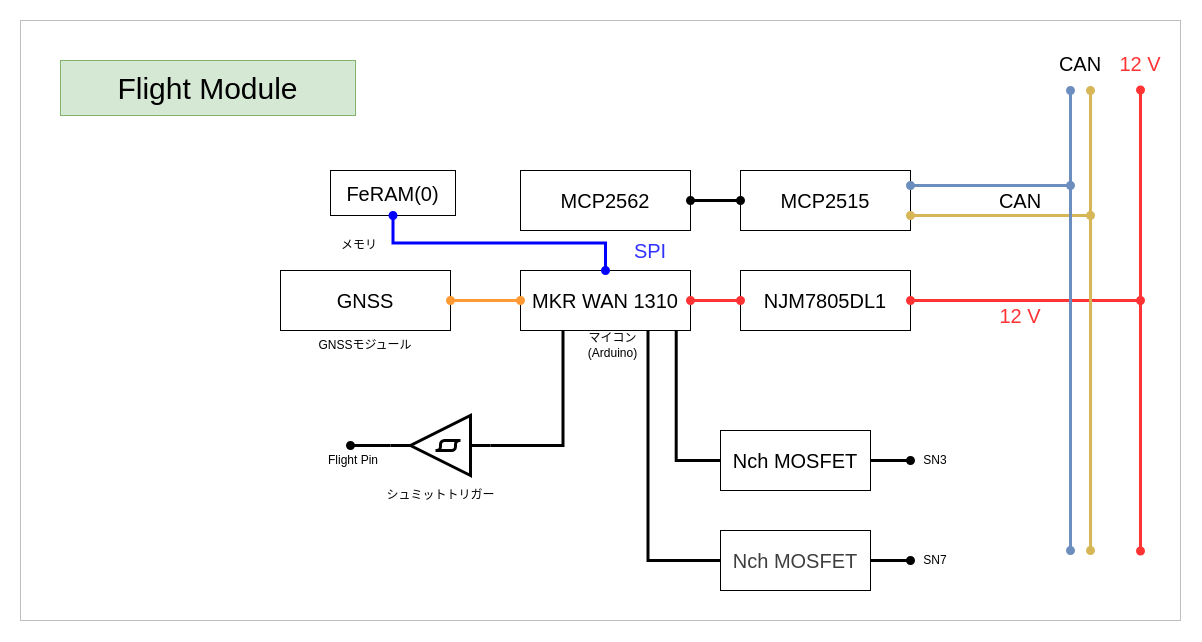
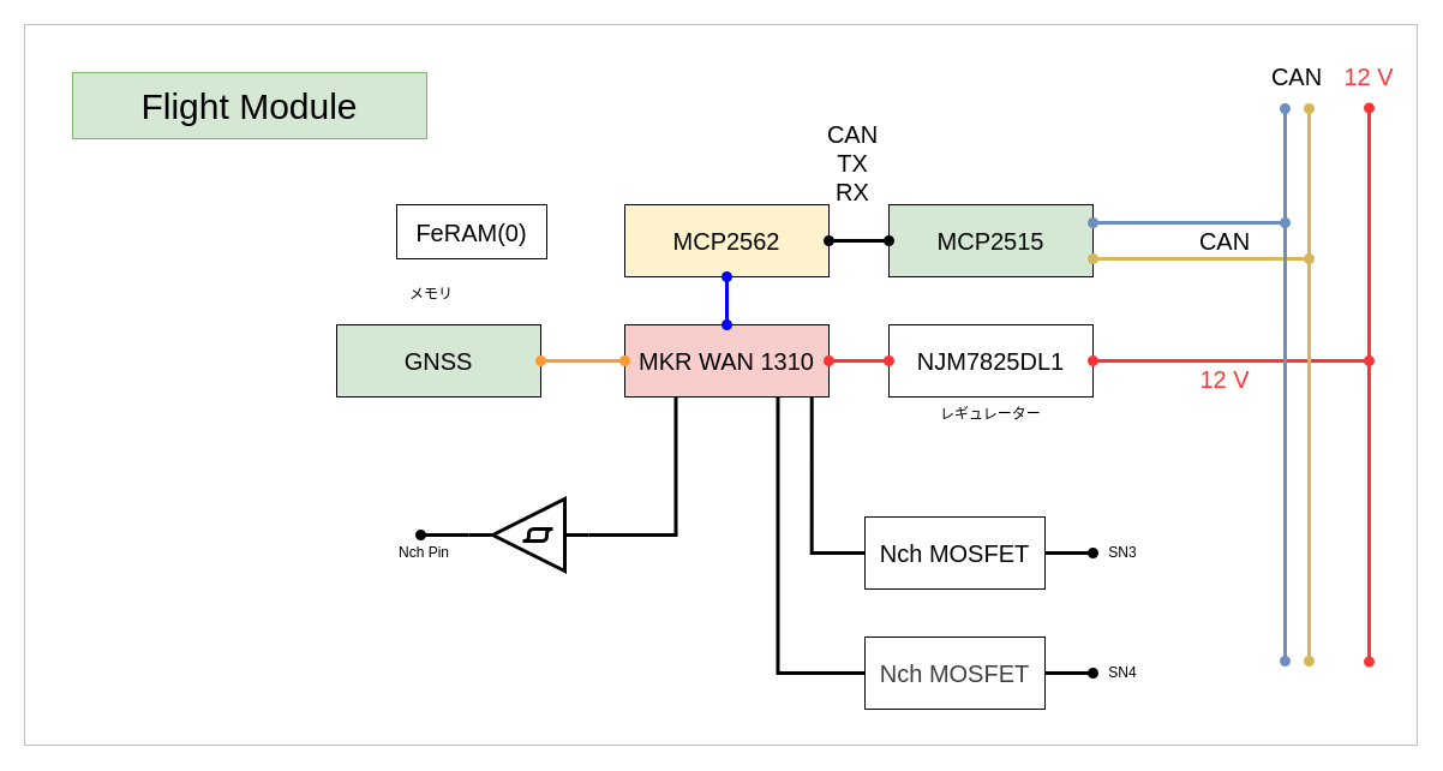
  <mxCell id="0" />
  <mxCell id="1" parent="0" />
  <mxCell id="2" value="" style="rounded=0;whiteSpace=wrap;html=1;strokeColor=#BEBEBE;movable=0;resizable=0;rotatable=0;deletable=0;editable=0;locked=1;connectable=0;" parent="1" vertex="1"><mxGeometry y="20" width="1160" height="600" as="geometry" x="20" /></mxCell>
  <mxCell id="3" value="&lt;font style=&quot;font-size: 30px;&quot;&gt;Flight Module&lt;/font&gt;" style="text;html=1;align=center;verticalAlign=middle;whiteSpace=wrap;rounded=0;fillColor=#d5e8d4;strokeColor=#82b366;" parent="1" vertex="1"><mxGeometry x="60" y="60" width="295" height="55" as="geometry" /></mxCell>
- <mxCell id="4" value="&lt;font style=&quot;font-size: 20px;&quot;&gt;MKR WAN 1310&lt;/font&gt;" style="rounded=0;whiteSpace=wrap;html=1;" parent="1" vertex="1"><mxGeometry x="520" y="270" width="170" height="60" as="geometry" /></mxCell>
- <mxCell id="5" value="マイコン (Arduino)" style="text;html=1;align=center;verticalAlign=middle;whiteSpace=wrap;rounded=0;" parent="1" vertex="1"><mxGeometry x="565" y="330" width="95" height="30" as="geometry" /></mxCell>
- <mxCell id="6" value="&lt;font style=&quot;font-size: 20px;&quot;&gt;NJM7805DL1&lt;/font&gt;" style="rounded=0;whiteSpace=wrap;html=1;" parent="1" vertex="1"><mxGeometry x="740" y="270" width="170" height="60" as="geometry" /></mxCell>
- <mxCell id="8" value="&lt;span style=&quot;font-size: 20px;&quot;&gt;MCP2515&lt;/span&gt;" style="rounded=0;whiteSpace=wrap;html=1;" parent="1" vertex="1"><mxGeometry x="740" y="170" width="170" height="60" as="geometry" /></mxCell>
- <mxCell id="9" value="&lt;span style=&quot;font-size: 20px;&quot;&gt;MCP2562&lt;/span&gt;" style="rounded=0;whiteSpace=wrap;html=1;" parent="1" vertex="1"><mxGeometry x="520" y="170" width="170" height="60" as="geometry" /></mxCell>
+ <mxCell id="4" value="&lt;font style=&quot;font-size: 20px;&quot;&gt;MKR WAN 1310&lt;/font&gt;" style="rounded=0;whiteSpace=wrap;html=1;fillColor=#f8cecc;" parent="1" vertex="1"><mxGeometry x="520" y="270" width="170" height="60" as="geometry" /></mxCell>
+ <mxCell id="6" value="&lt;font style=&quot;font-size: 20px;&quot;&gt;NJM7825DL1&lt;/font&gt;" style="rounded=0;whiteSpace=wrap;html=1;" parent="1" vertex="1"><mxGeometry x="740" y="270" width="170" height="60" as="geometry" /></mxCell>
+ <mxCell id="7" value="レギュレーター" style="text;html=1;align=center;verticalAlign=middle;whiteSpace=wrap;rounded=0;" parent="1" vertex="1"><mxGeometry x="740" y="330" width="170" height="30" as="geometry" /></mxCell>
+ <mxCell id="8" value="&lt;span style=&quot;font-size: 20px;&quot;&gt;MCP2515&lt;/span&gt;" style="rounded=0;whiteSpace=wrap;html=1;fillColor=#d5e8d4;" parent="1" vertex="1"><mxGeometry x="740" y="170" width="170" height="60" as="geometry" /></mxCell>
+ <mxCell id="9" value="&lt;span style=&quot;font-size: 20px;&quot;&gt;MCP2562&lt;/span&gt;" style="rounded=0;whiteSpace=wrap;html=1;fillColor=#fff2cc;" parent="1" vertex="1"><mxGeometry x="520" y="170" width="170" height="60" as="geometry" /></mxCell>
+ <mxCell id="10" value="" style="endArrow=oval;html=1;entryX=0.5;entryY=1;entryDx=0;entryDy=0;exitX=0.5;exitY=0;exitDx=0;exitDy=0;strokeWidth=3;startArrow=oval;startFill=1;endFill=1;strokeColor=#0000FF;" parent="1" source="4" target="9" edge="1"><mxGeometry width="50" height="50" relative="1" as="geometry"><mxPoint x="590" y="280" as="sourcePoint" /><mxPoint x="630" y="240" as="targetPoint" /></mxGeometry></mxCell>
  <mxCell id="11" value="" style="endArrow=oval;html=1;strokeWidth=3;startArrow=oval;startFill=1;endFill=1;" parent="1" source="9" edge="1"><mxGeometry width="50" height="50" relative="1" as="geometry"><mxPoint x="690" y="250" as="sourcePoint" /><mxPoint x="740" y="200" as="targetPoint" /></mxGeometry></mxCell>
- <mxCell id="12" value="&lt;font style=&quot;color: rgb(51, 51, 255); font-size: 20px;&quot;&gt;SPI&lt;/font&gt;" style="text;html=1;align=center;verticalAlign=middle;whiteSpace=wrap;rounded=0;" parent="1" vertex="1"><mxGeometry x="620" y="230" width="60" height="40" as="geometry" /></mxCell>
+ <mxCell id="13" value="&lt;font style=&quot;font-size: 20px; color: rgb(0, 0, 0);&quot;&gt;CAN TX RX&lt;/font&gt;" style="text;html=1;align=center;verticalAlign=middle;whiteSpace=wrap;rounded=0;" parent="1" vertex="1"><mxGeometry x="680" y="100" width="60" height="70" as="geometry" /></mxCell>
  <mxCell id="14" value="" style="endArrow=oval;html=1;entryX=1;entryY=0.5;entryDx=0;entryDy=0;startArrow=oval;startFill=1;strokeWidth=3;strokeColor=#FF3333;endFill=1;" parent="1" target="6" edge="1"><mxGeometry width="50" height="50" relative="1" as="geometry"><mxPoint x="1140" y="300" as="sourcePoint" /><mxPoint x="1060" y="380" as="targetPoint" /></mxGeometry></mxCell>
  <mxCell id="15" value="&lt;font style=&quot;font-size: 20px; color: rgb(255, 51, 51);&quot;&gt;12 V&lt;/font&gt;" style="text;html=1;align=center;verticalAlign=middle;whiteSpace=wrap;rounded=0;" parent="1" vertex="1"><mxGeometry x="990" y="300" width="60" height="30" as="geometry" /></mxCell>
  <mxCell id="16" value="" style="endArrow=oval;html=1;entryX=1;entryY=0.25;entryDx=0;entryDy=0;strokeWidth=3;fillColor=#dae8fc;strokeColor=#6c8ebf;startArrow=oval;startFill=1;endFill=1;" parent="1" target="8" edge="1"><mxGeometry width="50" height="50" relative="1" as="geometry"><mxPoint x="1070" y="185" as="sourcePoint" /><mxPoint x="810" y="250" as="targetPoint" /></mxGeometry></mxCell>
  <mxCell id="17" value="" style="endArrow=oval;html=1;entryX=1;entryY=0.75;entryDx=0;entryDy=0;strokeWidth=3;fillColor=#fff2cc;strokeColor=#d6b656;startArrow=oval;startFill=1;endFill=1;" parent="1" target="8" edge="1"><mxGeometry width="50" height="50" relative="1" as="geometry"><mxPoint x="1090" y="215" as="sourcePoint" /><mxPoint x="920" y="195" as="targetPoint" /></mxGeometry></mxCell>
- <mxCell id="18" value="&lt;span style=&quot;font-size: 20px;&quot;&gt;GNSS&lt;/span&gt;" style="rounded=0;whiteSpace=wrap;html=1;" parent="1" vertex="1"><mxGeometry x="280" y="270" width="170" height="60" as="geometry" /></mxCell>
+ <mxCell id="18" value="&lt;span style=&quot;font-size: 20px;&quot;&gt;GNSS&lt;/span&gt;" style="rounded=0;whiteSpace=wrap;html=1;fillColor=#d5e8d4;" parent="1" vertex="1"><mxGeometry x="280" y="270" width="170" height="60" as="geometry" /></mxCell>
  <mxCell id="19" style="edgeStyle=none;html=1;strokeWidth=3;rounded=0;curved=0;startArrow=oval;startFill=1;endArrow=oval;endFill=1;fillColor=#ffe6cc;strokeColor=#FF9933;exitX=1;exitY=0.5;exitDx=0;exitDy=0;" parent="1" source="18" edge="1"><mxGeometry relative="1" as="geometry"><mxPoint x="470" y="300" as="sourcePoint" /><mxPoint x="520" y="300" as="targetPoint" /></mxGeometry></mxCell>
  <mxCell id="20" value="&lt;font style=&quot;font-size: 20px; color: rgb(0, 0, 0);&quot;&gt;CAN&lt;/font&gt;" style="text;html=1;align=center;verticalAlign=middle;whiteSpace=wrap;rounded=0;" parent="1" vertex="1"><mxGeometry x="990" y="185" width="60" height="30" as="geometry" /></mxCell>
  <mxCell id="21" value="&lt;font style=&quot;font-size: 20px;&quot;&gt;FeRAM(0)&lt;/font&gt;" style="rounded=0;whiteSpace=wrap;html=1;" parent="1" vertex="1"><mxGeometry x="330" y="170" width="125" height="45" as="geometry" /></mxCell>
- <mxCell id="22" value="GNSSモジュール" style="text;html=1;align=center;verticalAlign=middle;whiteSpace=wrap;rounded=0;" parent="1" vertex="1"><mxGeometry x="280" y="330" width="170" height="30" as="geometry" /></mxCell>
  <mxCell id="23" value="メモリ" style="text;html=1;align=center;verticalAlign=middle;whiteSpace=wrap;rounded=0;" parent="1" vertex="1"><mxGeometry x="330" y="230" width="57.5" height="30" as="geometry" /></mxCell>
  <mxCell id="24" value="" style="endArrow=oval;html=1;strokeWidth=3;fillColor=#dae8fc;strokeColor=#6c8ebf;startArrow=oval;startFill=1;endFill=1;" parent="1" edge="1"><mxGeometry width="50" height="50" relative="1" as="geometry"><mxPoint x="1070" y="90" as="sourcePoint" /><mxPoint x="1070" y="550" as="targetPoint" /></mxGeometry></mxCell>
  <mxCell id="25" value="" style="endArrow=oval;html=1;strokeWidth=3;fillColor=#fff2cc;strokeColor=#d6b656;startArrow=oval;startFill=1;endFill=1;" parent="1" edge="1"><mxGeometry width="50" height="50" relative="1" as="geometry"><mxPoint x="1090" y="90" as="sourcePoint" /><mxPoint x="1090" y="550" as="targetPoint" /></mxGeometry></mxCell>
  <mxCell id="26" value="" style="endArrow=oval;html=1;entryX=1;entryY=0.5;entryDx=0;entryDy=0;startArrow=oval;startFill=1;strokeWidth=3;strokeColor=#FF3333;endFill=1;" parent="1" edge="1"><mxGeometry width="50" height="50" relative="1" as="geometry"><mxPoint x="1140" y="550.553" as="sourcePoint" /><mxPoint x="1140" y="89.45" as="targetPoint" /></mxGeometry></mxCell>
  <mxCell id="27" value="&lt;font style=&quot;font-size: 20px; color: rgb(0, 0, 0);&quot;&gt;CAN&lt;/font&gt;" style="text;html=1;align=center;verticalAlign=middle;whiteSpace=wrap;rounded=0;" parent="1" vertex="1"><mxGeometry x="1050" y="50" width="60" height="25" as="geometry" /></mxCell>
  <mxCell id="28" value="&lt;font style=&quot;font-size: 20px; color: rgb(255, 51, 51);&quot;&gt;12 V&lt;/font&gt;" style="text;html=1;align=center;verticalAlign=middle;whiteSpace=wrap;rounded=0;" parent="1" vertex="1"><mxGeometry x="1110" y="47.5" width="60" height="30" as="geometry" /></mxCell>
  <mxCell id="29" style="edgeStyle=none;html=1;entryX=0;entryY=0.5;entryDx=0;entryDy=0;strokeWidth=3;startArrow=oval;startFill=1;endArrow=oval;endFill=1;strokeColor=#FF3333;" parent="1" edge="1"><mxGeometry relative="1" as="geometry"><mxPoint x="690" y="300" as="sourcePoint" /><mxPoint x="740" y="300" as="targetPoint" /></mxGeometry></mxCell>
  <mxCell id="30" value="&lt;font style=&quot;font-size: 20px;&quot;&gt;Nch MOSFET&lt;/font&gt;" style="rounded=0;whiteSpace=wrap;html=1;" parent="1" vertex="1"><mxGeometry x="720" y="430" width="150" height="60" as="geometry" /></mxCell>
  <mxCell id="31" value="&lt;span style=&quot;color: rgb(63, 63, 63); font-size: 20px;&quot;&gt;Nch MOSFET&lt;/span&gt;" style="rounded=0;whiteSpace=wrap;html=1;" parent="1" vertex="1"><mxGeometry x="720" y="530" width="150" height="60" as="geometry" /></mxCell>
  <mxCell id="32" value="" style="endArrow=none;html=1;entryX=0.916;entryY=1.007;entryDx=0;entryDy=0;exitX=0;exitY=0.5;exitDx=0;exitDy=0;entryPerimeter=0;edgeStyle=orthogonalEdgeStyle;strokeColor=default;strokeWidth=3;rounded=0;curved=0;" parent="1" source="30" target="4" edge="1"><mxGeometry width="50" height="50" relative="1" as="geometry"><mxPoint x="790" y="420" as="sourcePoint" /><mxPoint x="840" y="370" as="targetPoint" /></mxGeometry></mxCell>
  <mxCell id="33" value="" style="endArrow=none;html=1;entryX=0.75;entryY=1;entryDx=0;entryDy=0;exitX=0;exitY=0.5;exitDx=0;exitDy=0;edgeStyle=orthogonalEdgeStyle;strokeColor=default;strokeWidth=3;rounded=0;curved=0;" parent="1" source="31" target="4" edge="1"><mxGeometry width="50" height="50" relative="1" as="geometry"><mxPoint x="790" y="440" as="sourcePoint" /><mxPoint x="686" y="340" as="targetPoint" /></mxGeometry></mxCell>
  <mxCell id="34" value="" style="endArrow=none;html=1;entryX=1;entryY=0.5;entryDx=0;entryDy=0;startArrow=oval;startFill=1;strokeWidth=3;" parent="1" target="30" edge="1"><mxGeometry width="50" height="50" relative="1" as="geometry"><mxPoint x="910" y="460" as="sourcePoint" /><mxPoint x="840" y="390" as="targetPoint" /></mxGeometry></mxCell>
  <mxCell id="35" value="" style="endArrow=none;html=1;entryX=1;entryY=0.5;entryDx=0;entryDy=0;startArrow=oval;startFill=1;strokeWidth=3;" parent="1" target="31" edge="1"><mxGeometry width="50" height="50" relative="1" as="geometry"><mxPoint x="910" y="560" as="sourcePoint" /><mxPoint x="880" y="470" as="targetPoint" /></mxGeometry></mxCell>
  <mxCell id="36" value="SN3" style="text;html=1;align=center;verticalAlign=middle;whiteSpace=wrap;rounded=0;" parent="1" vertex="1"><mxGeometry x="910" y="445" width="50" height="30" as="geometry" /></mxCell>
- <mxCell id="37" value="SN7" style="text;html=1;align=center;verticalAlign=middle;whiteSpace=wrap;rounded=0;" parent="1" vertex="1"><mxGeometry x="910" y="545" width="50" height="30" as="geometry" /></mxCell>
- <mxCell id="38" value="" style="endArrow=oval;html=1;entryX=0.5;entryY=1;entryDx=0;entryDy=0;exitX=0.5;exitY=0;exitDx=0;exitDy=0;strokeWidth=3;startArrow=oval;startFill=1;endFill=1;strokeColor=#0000FF;edgeStyle=orthogonalEdgeStyle;rounded=0;curved=0;" edge="1" parent="1" source="4" target="21"><mxGeometry width="50" height="50" relative="1" as="geometry"><mxPoint x="615" y="280" as="sourcePoint" /><mxPoint x="615" y="240" as="targetPoint" /></mxGeometry></mxCell>
+ <mxCell id="37" value="SN4" style="text;html=1;align=center;verticalAlign=middle;whiteSpace=wrap;rounded=0;" parent="1" vertex="1"><mxGeometry x="910" y="545" width="50" height="30" as="geometry" /></mxCell>
  <mxCell id="39" value="" style="verticalLabelPosition=bottom;shadow=0;dashed=0;align=center;html=1;verticalAlign=top;shape=mxgraph.electrical.logic_gates.schmitt_trigger;rotation=-180;strokeWidth=3;" vertex="1" parent="1"><mxGeometry x="390" y="415" width="100" height="60" as="geometry" /></mxCell>
  <mxCell id="40" value="" style="endArrow=none;html=1;entryX=0.25;entryY=1;entryDx=0;entryDy=0;exitX=0;exitY=0.5;exitDx=0;exitDy=0;exitPerimeter=0;edgeStyle=orthogonalEdgeStyle;rounded=0;curved=0;strokeWidth=3;" edge="1" parent="1" source="39" target="4"><mxGeometry width="50" height="50" relative="1" as="geometry"><mxPoint x="520" y="450" as="sourcePoint" /><mxPoint x="570" y="400" as="targetPoint" /></mxGeometry></mxCell>
  <mxCell id="41" value="" style="endArrow=none;html=1;entryX=1;entryY=0.5;entryDx=0;entryDy=0;entryPerimeter=0;strokeWidth=3;startArrow=oval;startFill=1;" edge="1" parent="1" target="39"><mxGeometry width="50" height="50" relative="1" as="geometry"><mxPoint x="350" y="445" as="sourcePoint" /><mxPoint x="500" y="420" as="targetPoint" /></mxGeometry></mxCell>
- <mxCell id="42" value="Flight Pin" style="text;html=1;align=center;verticalAlign=middle;whiteSpace=wrap;rounded=0;" vertex="1" parent="1"><mxGeometry x="317.5" y="445" width="70" height="30" as="geometry" /></mxCell>
- <mxCell id="43" value="シュミットトリガー" style="text;html=1;align=center;verticalAlign=middle;whiteSpace=wrap;rounded=0;" vertex="1" parent="1"><mxGeometry x="377.5" y="480" width="125" height="30" as="geometry" /></mxCell>
+ <mxCell id="42" value="Nch Pin" style="text;html=1;align=center;verticalAlign=middle;whiteSpace=wrap;rounded=0;" vertex="1" parent="1"><mxGeometry x="317.5" y="445" width="70" height="30" as="geometry" /></mxCell>
